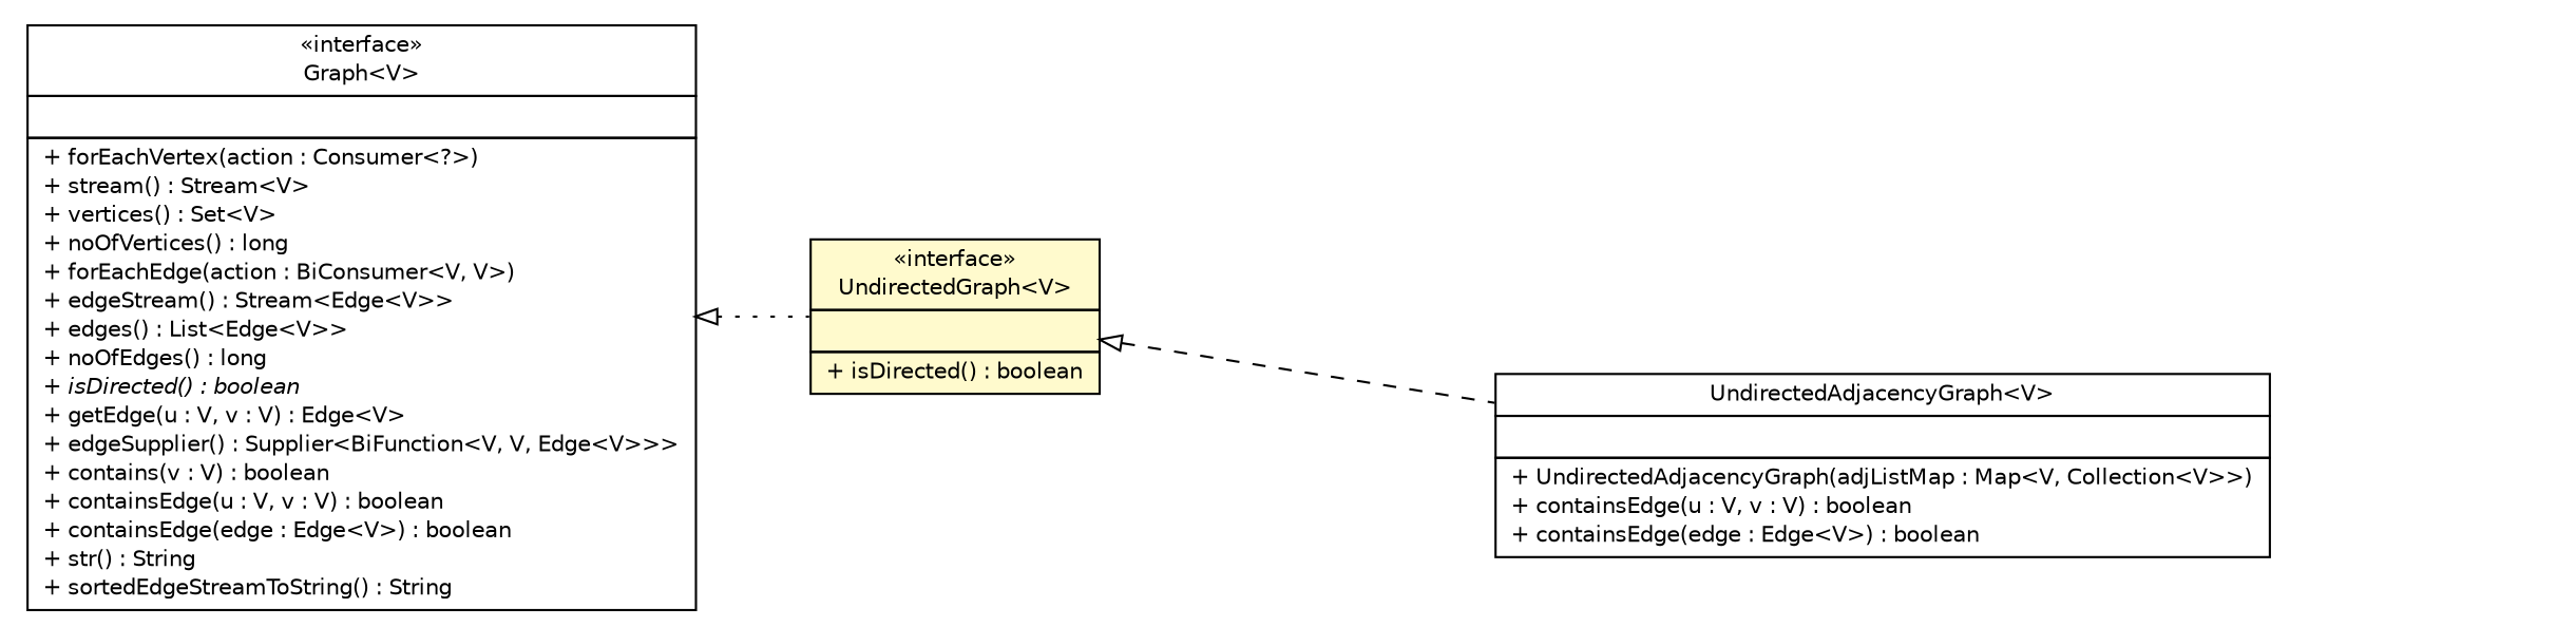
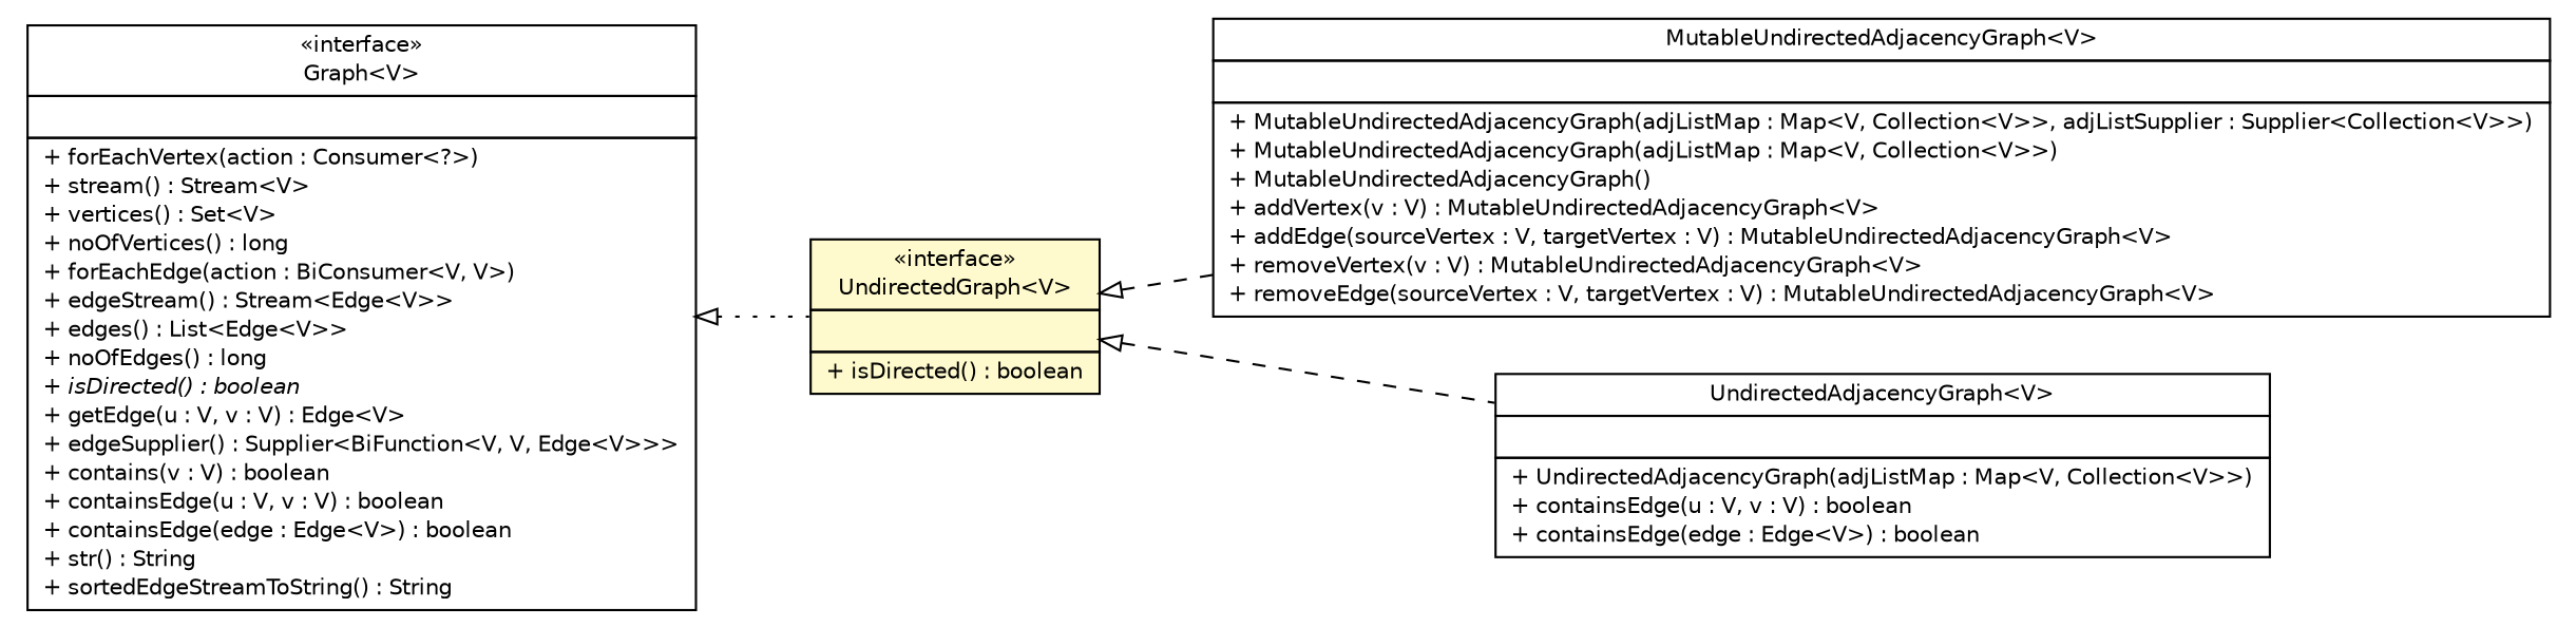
  digraph {
    nodesep=0.25
    rankdir=LR
    ranksep=0.5
    node [fontcolor=black fontname=Helvetica fontsize=10.0 shape=plaintext]
    edge [arrowtail=empty dir=back fontname=Helvetica fontsize=10 headport=p labelfontname=Helvetica labelfontsize=10 style=dashed tailport=p]
    n1 [label=<<table title="org.jgraphl.UndirectedGraph" border="0" cellborder="1" cellspacing="0" cellpadding="2" port="p" bgcolor="lemonChiffon" href="./UndirectedGraph.html"> 		<tr><td><table border="0" cellspacing="0" cellpadding="1"> <tr><td align="center" balign="center"> &#171;interface&#187; </td></tr> <tr><td align="center" balign="center"> UndirectedGraph&lt;V&gt; </td></tr> 		</table></td></tr> 		<tr><td><table border="0" cellspacing="0" cellpadding="1"> <tr><td align="left" balign="left">  </td></tr> 		</table></td></tr> 		<tr><td><table border="0" cellspacing="0" cellpadding="1"> <tr><td align="left" balign="left"> + isDirected() : boolean </td></tr> 		</table></td></tr> 		</table>>]
+   n2 [label=<<table title="org.jgraphl.graph.MutableUndirectedAdjacencyGraph" border="0" cellborder="1" cellspacing="0" cellpadding="2" port="p" href="./graph/MutableUndirectedAdjacencyGraph.html"> 		<tr><td><table border="0" cellspacing="0" cellpadding="1"> <tr><td align="center" balign="center"> MutableUndirectedAdjacencyGraph&lt;V&gt; </td></tr> 		</table></td></tr> 		<tr><td><table border="0" cellspacing="0" cellpadding="1"> <tr><td align="left" balign="left">  </td></tr> 		</table></td></tr> 		<tr><td><table border="0" cellspacing="0" cellpadding="1"> <tr><td align="left" balign="left"> + MutableUndirectedAdjacencyGraph(adjListMap : Map&lt;V, Collection&lt;V&gt;&gt;, adjListSupplier : Supplier&lt;Collection&lt;V&gt;&gt;) </td></tr> <tr><td align="left" balign="left"> + MutableUndirectedAdjacencyGraph(adjListMap : Map&lt;V, Collection&lt;V&gt;&gt;) </td></tr> <tr><td align="left" balign="left"> + MutableUndirectedAdjacencyGraph() </td></tr> <tr><td align="left" balign="left"> + addVertex(v : V) : MutableUndirectedAdjacencyGraph&lt;V&gt; </td></tr> <tr><td align="left" balign="left"> + addEdge(sourceVertex : V, targetVertex : V) : MutableUndirectedAdjacencyGraph&lt;V&gt; </td></tr> <tr><td align="left" balign="left"> + removeVertex(v : V) : MutableUndirectedAdjacencyGraph&lt;V&gt; </td></tr> <tr><td align="left" balign="left"> + removeEdge(sourceVertex : V, targetVertex : V) : MutableUndirectedAdjacencyGraph&lt;V&gt; </td></tr> 		</table></td></tr> 		</table>>]
    n3 [label=<<table title="org.jgraphl.graph.UndirectedAdjacencyGraph" border="0" cellborder="1" cellspacing="0" cellpadding="2" port="p" href="./graph/UndirectedAdjacencyGraph.html"> 		<tr><td><table border="0" cellspacing="0" cellpadding="1"> <tr><td align="center" balign="center"> UndirectedAdjacencyGraph&lt;V&gt; </td></tr> 		</table></td></tr> 		<tr><td><table border="0" cellspacing="0" cellpadding="1"> <tr><td align="left" balign="left">  </td></tr> 		</table></td></tr> 		<tr><td><table border="0" cellspacing="0" cellpadding="1"> <tr><td align="left" balign="left"> + UndirectedAdjacencyGraph(adjListMap : Map&lt;V, Collection&lt;V&gt;&gt;) </td></tr> <tr><td align="left" balign="left"> + containsEdge(u : V, v : V) : boolean </td></tr> <tr><td align="left" balign="left"> + containsEdge(edge : Edge&lt;V&gt;) : boolean </td></tr> 		</table></td></tr> 		</table>>]
    n4 [label=<<table title="org.jgraphl.Graph" border="0" cellborder="1" cellspacing="0" cellpadding="2" port="p" href="./Graph.html"> 		<tr><td><table border="0" cellspacing="0" cellpadding="1"> <tr><td align="center" balign="center"> &#171;interface&#187; </td></tr> <tr><td align="center" balign="center"> Graph&lt;V&gt; </td></tr> 		</table></td></tr> 		<tr><td><table border="0" cellspacing="0" cellpadding="1"> <tr><td align="left" balign="left">  </td></tr> 		</table></td></tr> 		<tr><td><table border="0" cellspacing="0" cellpadding="1"> <tr><td align="left" balign="left"> + forEachVertex(action : Consumer&lt;?&gt;) </td></tr> <tr><td align="left" balign="left"> + stream() : Stream&lt;V&gt; </td></tr> <tr><td align="left" balign="left"> + vertices() : Set&lt;V&gt; </td></tr> <tr><td align="left" balign="left"> + noOfVertices() : long </td></tr> <tr><td align="left" balign="left"> + forEachEdge(action : BiConsumer&lt;V, V&gt;) </td></tr> <tr><td align="left" balign="left"> + edgeStream() : Stream&lt;Edge&lt;V&gt;&gt; </td></tr> <tr><td align="left" balign="left"> + edges() : List&lt;Edge&lt;V&gt;&gt; </td></tr> <tr><td align="left" balign="left"> + noOfEdges() : long </td></tr> <tr><td align="left" balign="left"><font face="Helvetica-Oblique" point-size="10.0"> + isDirected() : boolean </font></td></tr> <tr><td align="left" balign="left"> + getEdge(u : V, v : V) : Edge&lt;V&gt; </td></tr> <tr><td align="left" balign="left"> + edgeSupplier() : Supplier&lt;BiFunction&lt;V, V, Edge&lt;V&gt;&gt;&gt; </td></tr> <tr><td align="left" balign="left"> + contains(v : V) : boolean </td></tr> <tr><td align="left" balign="left"> + containsEdge(u : V, v : V) : boolean </td></tr> <tr><td align="left" balign="left"> + containsEdge(edge : Edge&lt;V&gt;) : boolean </td></tr> <tr><td align="left" balign="left"> + str() : String </td></tr> <tr><td align="left" balign="left"> + sortedEdgeStreamToString() : String </td></tr> 		</table></td></tr> 		</table>>]
+   n1 -> n2
    n1 -> n3
    n4 -> n1 [style=dotted]
  }
